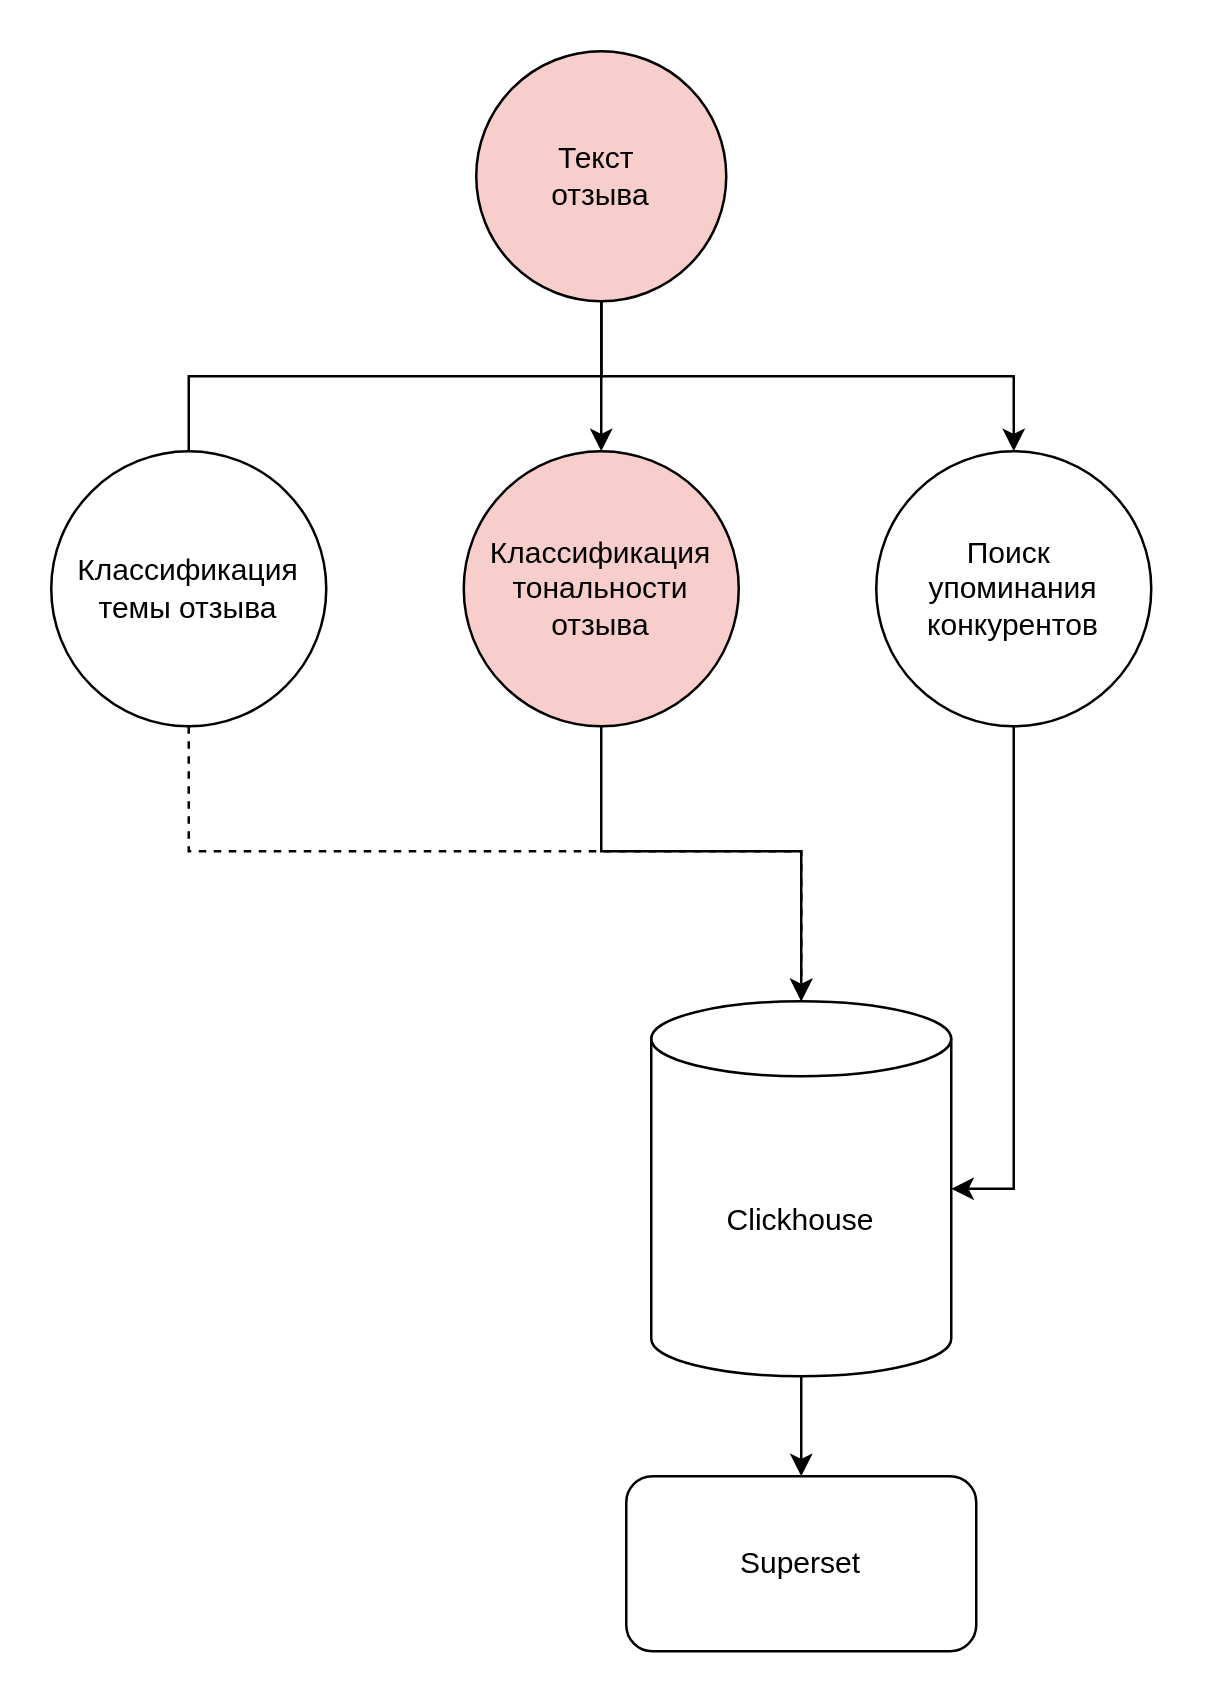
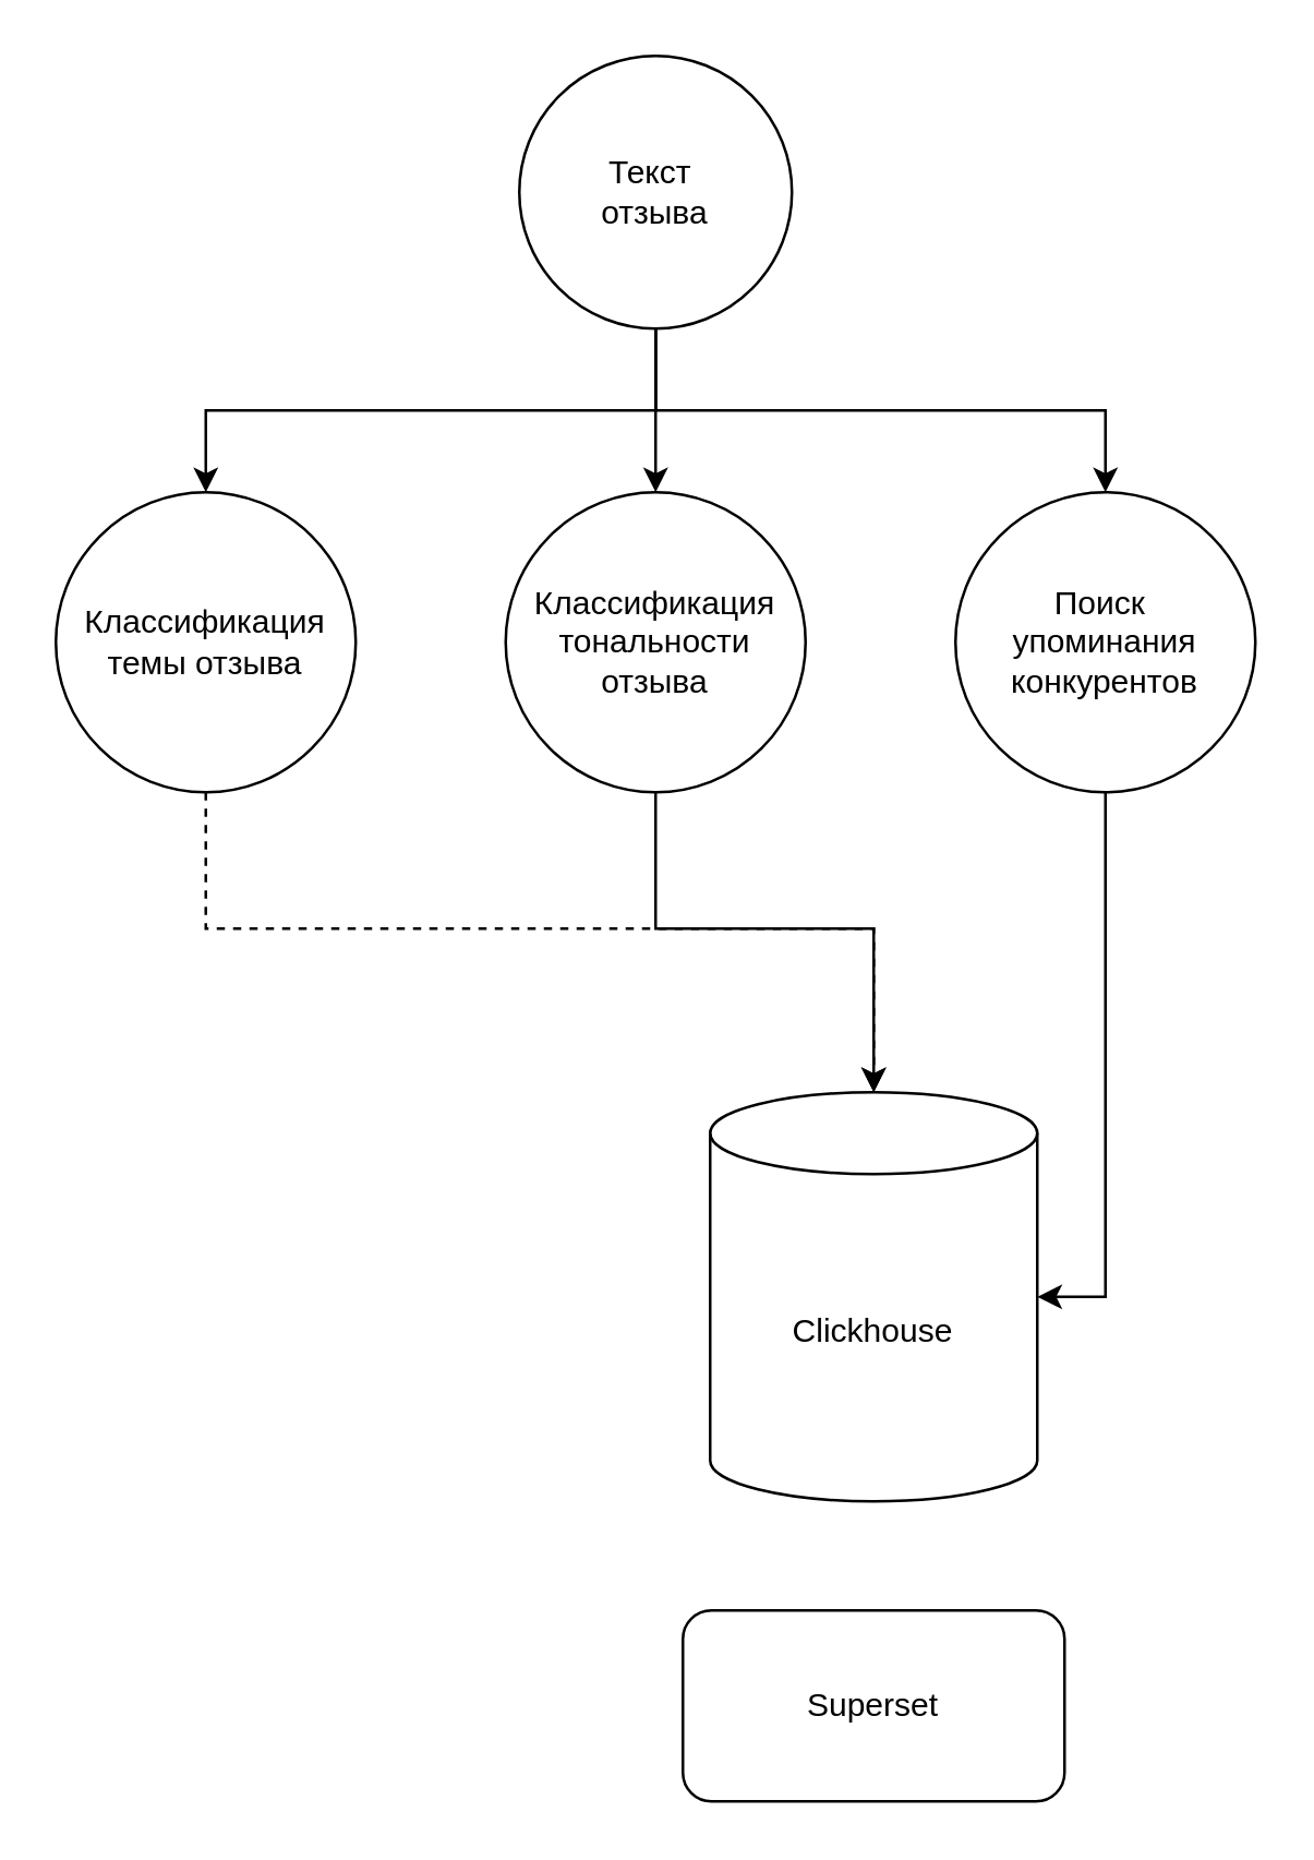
  <mxCell id="0" />
  <mxCell id="1" parent="0" />
- <mxCell id="2" style="edgeStyle=orthogonalEdgeStyle;rounded=0;orthogonalLoop=1;jettySize=auto;html=1;entryX=0.5;entryY=0;entryDx=0;entryDy=0;" edge="1" parent="1" source="3" target="4"><mxGeometry relative="1" as="geometry" /></mxCell>
  <mxCell id="3" value="Clickhouse" style="shape=cylinder3;whiteSpace=wrap;html=1;boundedLbl=1;backgroundOutline=1;size=15;" vertex="1" parent="1"><mxGeometry x="260" y="400" width="120" height="150" as="geometry" /></mxCell>
  <mxCell id="4" value="Superset" style="rounded=1;whiteSpace=wrap;html=1;" vertex="1" parent="1"><mxGeometry x="250" y="590" width="140" height="70" as="geometry" /></mxCell>
- <mxCell id="5" style="edgeStyle=orthogonalEdgeStyle;rounded=0;orthogonalLoop=1;jettySize=auto;html=1;entryX=0.5;entryY=0;entryDx=0;entryDy=0;exitX=0.5;exitY=1;exitDx=0;exitDy=0;endArrow=none;" edge="1" parent="1" source="8" target="9"><mxGeometry relative="1" as="geometry" /></mxCell>
+ <mxCell id="5" style="edgeStyle=orthogonalEdgeStyle;rounded=0;orthogonalLoop=1;jettySize=auto;html=1;entryX=0.5;entryY=0;entryDx=0;entryDy=0;exitX=0.5;exitY=1;exitDx=0;exitDy=0;" edge="1" parent="1" source="8" target="9"><mxGeometry relative="1" as="geometry" /></mxCell>
  <mxCell id="6" style="edgeStyle=orthogonalEdgeStyle;rounded=0;orthogonalLoop=1;jettySize=auto;html=1;entryX=0.5;entryY=0;entryDx=0;entryDy=0;" edge="1" parent="1" source="8" target="10"><mxGeometry relative="1" as="geometry" /></mxCell>
  <mxCell id="7" style="edgeStyle=orthogonalEdgeStyle;rounded=0;orthogonalLoop=1;jettySize=auto;html=1;entryX=0.5;entryY=0;entryDx=0;entryDy=0;exitX=0.5;exitY=1;exitDx=0;exitDy=0;" edge="1" parent="1" source="8" target="11"><mxGeometry relative="1" as="geometry" /></mxCell>
- <mxCell id="8" value="Текст&amp;nbsp;&lt;div&gt;отзыва&lt;/div&gt;" style="ellipse;whiteSpace=wrap;html=1;aspect=fixed;fillColor=#f8cecc;" vertex="1" parent="1"><mxGeometry x="190" y="20" width="100" height="100" as="geometry" /></mxCell>
+ <mxCell id="8" value="Текст&amp;nbsp;&lt;div&gt;отзыва&lt;/div&gt;" style="ellipse;whiteSpace=wrap;html=1;aspect=fixed;" vertex="1" parent="1"><mxGeometry x="190" y="20" width="100" height="100" as="geometry" /></mxCell>
  <mxCell id="9" value="Классификация&lt;div&gt;темы отзыва&lt;/div&gt;" style="ellipse;whiteSpace=wrap;html=1;aspect=fixed;" vertex="1" parent="1"><mxGeometry x="20" y="180" width="110" height="110" as="geometry" /></mxCell>
- <mxCell id="10" value="Классификация&lt;div&gt;тональности&lt;/div&gt;&lt;div&gt;отзыва&lt;/div&gt;" style="ellipse;whiteSpace=wrap;html=1;aspect=fixed;fillColor=#f8cecc;" vertex="1" parent="1"><mxGeometry x="185" y="180" width="110" height="110" as="geometry" /></mxCell>
+ <mxCell id="10" value="Классификация&lt;div&gt;тональности&lt;/div&gt;&lt;div&gt;отзыва&lt;/div&gt;" style="ellipse;whiteSpace=wrap;html=1;aspect=fixed;" vertex="1" parent="1"><mxGeometry x="185" y="180" width="110" height="110" as="geometry" /></mxCell>
  <mxCell id="11" value="Поиск&amp;nbsp;&lt;div&gt;упоминания&lt;/div&gt;&lt;div&gt;конкурентов&lt;/div&gt;" style="ellipse;whiteSpace=wrap;html=1;aspect=fixed;" vertex="1" parent="1"><mxGeometry x="350" y="180" width="110" height="110" as="geometry" /></mxCell>
  <mxCell id="12" style="edgeStyle=orthogonalEdgeStyle;rounded=0;orthogonalLoop=1;jettySize=auto;html=1;entryX=0.5;entryY=0;entryDx=0;entryDy=0;entryPerimeter=0;dashed=1;" edge="1" parent="1" source="9" target="3"><mxGeometry relative="1" as="geometry"><Array as="points"><mxPoint x="75" y="340" /><mxPoint x="320" y="340" /></Array></mxGeometry></mxCell>
  <mxCell id="13" style="edgeStyle=orthogonalEdgeStyle;rounded=0;orthogonalLoop=1;jettySize=auto;html=1;entryX=0.5;entryY=0;entryDx=0;entryDy=0;entryPerimeter=0;" edge="1" parent="1" source="10" target="3"><mxGeometry relative="1" as="geometry"><Array as="points"><mxPoint x="240" y="340" /><mxPoint x="320" y="340" /></Array></mxGeometry></mxCell>
  <mxCell id="14" style="edgeStyle=orthogonalEdgeStyle;rounded=0;orthogonalLoop=1;jettySize=auto;html=1;entryX=1;entryY=0.5;entryDx=0;entryDy=0;entryPerimeter=0;" edge="1" parent="1" source="11" target="3"><mxGeometry relative="1" as="geometry" /></mxCell>
